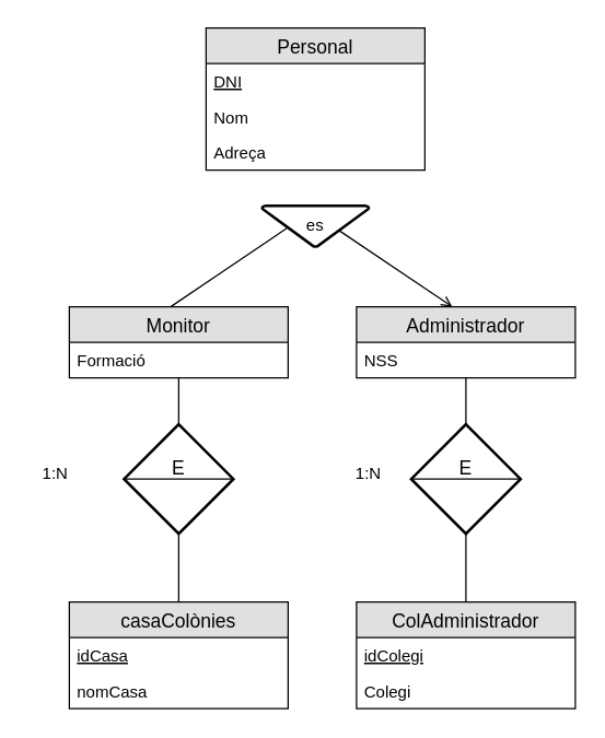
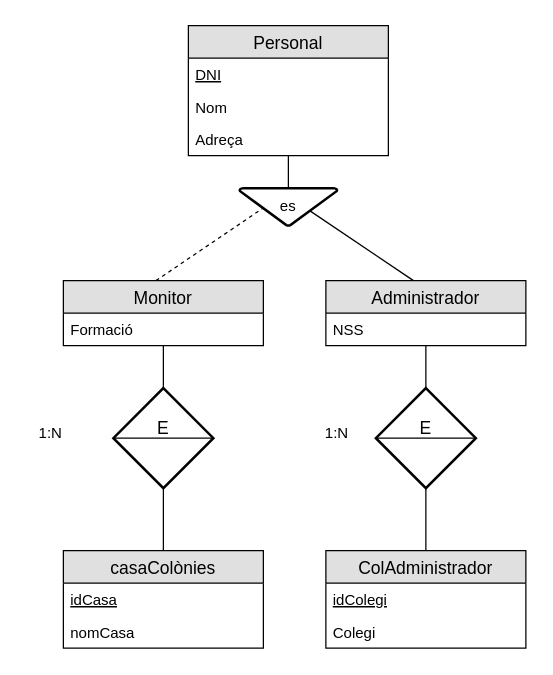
  <mxCell id="0" />
  <mxCell id="1" parent="0" />
  <mxCell id="2" value="Personal" style="swimlane;fontStyle=0;childLayout=stackLayout;horizontal=1;startSize=26;fillColor=#e0e0e0;horizontalStack=0;resizeParent=1;resizeParentMax=0;resizeLast=0;collapsible=1;marginBottom=0;swimlaneFillColor=#ffffff;align=center;fontSize=14;" parent="1" vertex="1"><mxGeometry x="150" y="20" width="160" height="104" as="geometry"><mxRectangle x="330" y="50" width="90" height="26" as="alternateBounds" /></mxGeometry></mxCell>
  <mxCell id="3" value="DNI" style="text;strokeColor=none;fillColor=none;spacingLeft=4;spacingRight=4;overflow=hidden;rotatable=0;points=[[0,0.5],[1,0.5]];portConstraint=eastwest;fontSize=12;fontStyle=4" parent="2" vertex="1"><mxGeometry y="26" width="160" height="26" as="geometry" /></mxCell>
  <mxCell id="4" value="Nom" style="text;strokeColor=none;fillColor=none;spacingLeft=4;spacingRight=4;overflow=hidden;rotatable=0;points=[[0,0.5],[1,0.5]];portConstraint=eastwest;fontSize=12;" parent="2" vertex="1"><mxGeometry y="52" width="160" height="26" as="geometry" /></mxCell>
  <mxCell id="5" value="Adreça" style="text;strokeColor=none;fillColor=none;spacingLeft=4;spacingRight=4;overflow=hidden;rotatable=0;points=[[0,0.5],[1,0.5]];portConstraint=eastwest;fontSize=12;" parent="2" vertex="1"><mxGeometry y="78" width="160" height="26" as="geometry" /></mxCell>
  <mxCell id="6" value="es" style="strokeWidth=2;html=1;shape=mxgraph.flowchart.merge_or_storage;whiteSpace=wrap;" parent="1" vertex="1"><mxGeometry x="191" y="150" width="78" height="30" as="geometry" /></mxCell>
  <mxCell id="7" value="Monitor" style="swimlane;fontStyle=0;childLayout=stackLayout;horizontal=1;startSize=26;fillColor=#e0e0e0;horizontalStack=0;resizeParent=1;resizeParentMax=0;resizeLast=0;collapsible=1;marginBottom=0;swimlaneFillColor=#ffffff;align=center;fontSize=14;" parent="1" vertex="1"><mxGeometry x="50" y="224" width="160" height="52" as="geometry" /></mxCell>
  <mxCell id="8" value="Formació" style="text;strokeColor=none;fillColor=none;spacingLeft=4;spacingRight=4;overflow=hidden;rotatable=0;points=[[0,0.5],[1,0.5]];portConstraint=eastwest;fontSize=12;" parent="7" vertex="1"><mxGeometry y="26" width="160" height="26" as="geometry" /></mxCell>
+ <mxCell id="9" value="" style="endArrow=none;html=1;strokeColor=#000000;exitX=0.5;exitY=0;exitDx=0;exitDy=0;exitPerimeter=0;" parent="1" source="6" target="2" edge="1"><mxGeometry width="50" height="50" relative="1" as="geometry"><mxPoint x="230" y="180" as="sourcePoint" /><mxPoint x="240" y="160" as="targetPoint" /></mxGeometry></mxCell>
  <mxCell id="10" value="Administrador" style="swimlane;fontStyle=0;childLayout=stackLayout;horizontal=1;startSize=26;fillColor=#e0e0e0;horizontalStack=0;resizeParent=1;resizeParentMax=0;resizeLast=0;collapsible=1;marginBottom=0;swimlaneFillColor=#ffffff;align=center;fontSize=14;" parent="1" vertex="1"><mxGeometry x="260" y="224" width="160" height="52" as="geometry" /></mxCell>
  <mxCell id="11" value="NSS" style="text;strokeColor=none;fillColor=none;spacingLeft=4;spacingRight=4;overflow=hidden;rotatable=0;points=[[0,0.5],[1,0.5]];portConstraint=eastwest;fontSize=12;" parent="10" vertex="1"><mxGeometry y="26" width="160" height="26" as="geometry" /></mxCell>
- <mxCell id="12" value="" style="endArrow=none;html=1;strokeColor=#000000;entryX=0.231;entryY=0.55;entryDx=0;entryDy=0;entryPerimeter=0;exitX=0.463;exitY=0;exitDx=0;exitDy=0;exitPerimeter=0;" parent="1" source="7" target="6" edge="1"><mxGeometry width="50" height="50" relative="1" as="geometry"><mxPoint x="141" y="215" as="sourcePoint" /><mxPoint x="191" y="165" as="targetPoint" /></mxGeometry></mxCell>
- <mxCell id="13" value="" style="endArrow=open;html=1;strokeColor=#000000;entryX=0.438;entryY=0;entryDx=0;entryDy=0;entryPerimeter=0;exitX=0.718;exitY=0.6;exitDx=0;exitDy=0;exitPerimeter=0;" parent="1" source="6" target="10" edge="1"><mxGeometry width="50" height="50" relative="1" as="geometry"><mxPoint x="240" y="174" as="sourcePoint" /><mxPoint x="340.018" y="150" as="targetPoint" /></mxGeometry></mxCell>
+ <mxCell id="12" value="" style="endArrow=none;html=1;strokeColor=#000000;entryX=0.231;entryY=0.55;entryDx=0;entryDy=0;entryPerimeter=0;exitX=0.463;exitY=0;exitDx=0;exitDy=0;exitPerimeter=0;dashed=1;" parent="1" source="7" target="6" edge="1"><mxGeometry width="50" height="50" relative="1" as="geometry"><mxPoint x="141" y="215" as="sourcePoint" /><mxPoint x="191" y="165" as="targetPoint" /></mxGeometry></mxCell>
+ <mxCell id="13" value="" style="endArrow=none;html=1;strokeColor=#000000;entryX=0.438;entryY=0;entryDx=0;entryDy=0;entryPerimeter=0;exitX=0.718;exitY=0.6;exitDx=0;exitDy=0;exitPerimeter=0;" parent="1" source="6" target="10" edge="1"><mxGeometry width="50" height="50" relative="1" as="geometry"><mxPoint x="240" y="174" as="sourcePoint" /><mxPoint x="340.018" y="150" as="targetPoint" /></mxGeometry></mxCell>
  <mxCell id="14" value="ColAdministrador" style="swimlane;fontStyle=0;childLayout=stackLayout;horizontal=1;startSize=26;fillColor=#e0e0e0;horizontalStack=0;resizeParent=1;resizeParentMax=0;resizeLast=0;collapsible=1;marginBottom=0;swimlaneFillColor=#ffffff;align=center;fontSize=14;" parent="1" vertex="1"><mxGeometry x="260" y="440" width="160" height="78" as="geometry"><mxRectangle x="330" y="50" width="90" height="26" as="alternateBounds" /></mxGeometry></mxCell>
  <mxCell id="15" value="idColegi" style="text;strokeColor=none;fillColor=none;spacingLeft=4;spacingRight=4;overflow=hidden;rotatable=0;points=[[0,0.5],[1,0.5]];portConstraint=eastwest;fontSize=12;fontStyle=4" parent="14" vertex="1"><mxGeometry y="26" width="160" height="26" as="geometry" /></mxCell>
  <mxCell id="16" value="Colegi" style="text;strokeColor=none;fillColor=none;spacingLeft=4;spacingRight=4;overflow=hidden;rotatable=0;points=[[0,0.5],[1,0.5]];portConstraint=eastwest;fontSize=12;" parent="14" vertex="1"><mxGeometry y="52" width="160" height="26" as="geometry" /></mxCell>
  <mxCell id="17" value="casaColònies" style="swimlane;fontStyle=0;childLayout=stackLayout;horizontal=1;startSize=26;fillColor=#e0e0e0;horizontalStack=0;resizeParent=1;resizeParentMax=0;resizeLast=0;collapsible=1;marginBottom=0;swimlaneFillColor=#ffffff;align=center;fontSize=14;" parent="1" vertex="1"><mxGeometry x="50" y="440" width="160" height="78" as="geometry"><mxRectangle x="330" y="50" width="90" height="26" as="alternateBounds" /></mxGeometry></mxCell>
  <mxCell id="18" value="idCasa" style="text;strokeColor=none;fillColor=none;spacingLeft=4;spacingRight=4;overflow=hidden;rotatable=0;points=[[0,0.5],[1,0.5]];portConstraint=eastwest;fontSize=12;fontStyle=4" parent="17" vertex="1"><mxGeometry y="26" width="160" height="26" as="geometry" /></mxCell>
  <mxCell id="19" value="nomCasa" style="text;strokeColor=none;fillColor=none;spacingLeft=4;spacingRight=4;overflow=hidden;rotatable=0;points=[[0,0.5],[1,0.5]];portConstraint=eastwest;fontSize=12;" parent="17" vertex="1"><mxGeometry y="52" width="160" height="26" as="geometry" /></mxCell>
  <mxCell id="20" style="edgeStyle=none;rounded=0;orthogonalLoop=1;jettySize=auto;html=1;exitX=0.5;exitY=0;exitDx=0;exitDy=0;startArrow=none;startFill=0;endArrow=none;endFill=0;strokeColor=#000000;" parent="1" source="22" target="7" edge="1"><mxGeometry relative="1" as="geometry" /></mxCell>
  <mxCell id="21" style="edgeStyle=none;rounded=0;orthogonalLoop=1;jettySize=auto;html=1;exitX=0.5;exitY=1;exitDx=0;exitDy=0;entryX=0.5;entryY=0;entryDx=0;entryDy=0;startArrow=none;startFill=0;endArrow=none;endFill=0;strokeColor=#000000;" parent="1" source="22" target="17" edge="1"><mxGeometry relative="1" as="geometry" /></mxCell>
  <mxCell id="22" value="&lt;div&gt;E&lt;/div&gt;&lt;div&gt;&lt;br&gt;&lt;/div&gt;" style="shape=rhombus;strokeWidth=2;fontSize=17;perimeter=rhombusPerimeter;whiteSpace=wrap;html=1;align=center;fontSize=14;" parent="1" vertex="1"><mxGeometry x="90" y="310" width="80" height="80" as="geometry" /></mxCell>
  <mxCell id="23" value="" style="line;strokeWidth=1;fillColor=none;align=left;verticalAlign=middle;spacingTop=-1;spacingLeft=3;spacingRight=3;rotatable=0;labelPosition=right;points=[];portConstraint=eastwest;fontSize=12;" parent="1" vertex="1"><mxGeometry x="90" y="346" width="80" height="8" as="geometry" /></mxCell>
  <mxCell id="24" style="edgeStyle=none;rounded=0;orthogonalLoop=1;jettySize=auto;html=1;exitX=0.5;exitY=0;exitDx=0;exitDy=0;startArrow=none;startFill=0;endArrow=none;endFill=0;strokeColor=#000000;" parent="1" source="26" target="10" edge="1"><mxGeometry relative="1" as="geometry"><mxPoint x="340" y="276" as="targetPoint" /></mxGeometry></mxCell>
  <mxCell id="25" style="edgeStyle=none;rounded=0;orthogonalLoop=1;jettySize=auto;html=1;exitX=0.5;exitY=1;exitDx=0;exitDy=0;startArrow=none;startFill=0;endArrow=none;endFill=0;strokeColor=#000000;entryX=0.5;entryY=0;entryDx=0;entryDy=0;" parent="1" source="26" target="14" edge="1"><mxGeometry relative="1" as="geometry"><mxPoint x="340" y="420" as="targetPoint" /></mxGeometry></mxCell>
  <mxCell id="26" value="&lt;div&gt;E&lt;/div&gt;&lt;div&gt;&lt;br&gt;&lt;/div&gt;" style="shape=rhombus;strokeWidth=2;fontSize=17;perimeter=rhombusPerimeter;whiteSpace=wrap;html=1;align=center;fontSize=14;" parent="1" vertex="1"><mxGeometry x="300" y="310" width="80" height="80" as="geometry" /></mxCell>
  <mxCell id="27" value="" style="line;strokeWidth=1;fillColor=none;align=left;verticalAlign=middle;spacingTop=-1;spacingLeft=3;spacingRight=3;rotatable=0;labelPosition=right;points=[];portConstraint=eastwest;fontSize=12;" parent="1" vertex="1"><mxGeometry x="300" y="346" width="80" height="8" as="geometry" /></mxCell>
  <mxCell id="28" value="1:N" style="text;html=1;strokeColor=none;fillColor=none;align=center;verticalAlign=middle;whiteSpace=wrap;rounded=0;" vertex="1" parent="1"><mxGeometry x="20" y="336" width="40" height="20" as="geometry" /></mxCell>
  <mxCell id="29" value="1:N" style="text;html=1;strokeColor=none;fillColor=none;align=center;verticalAlign=middle;whiteSpace=wrap;rounded=0;" vertex="1" parent="1"><mxGeometry x="249" y="336" width="40" height="20" as="geometry" /></mxCell>
